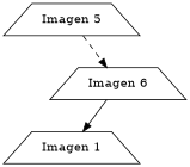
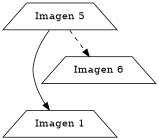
  digraph {
    node [shape=trapezium]
    n1 [label="Imagen 5"]
    n2 [label="Imagen 1"]
    n3 [label="Imagen 6"]
-   n3 -> n2 [style=solid]
+   n1 -> n2 [style=solid]
    n1 -> n3 [style=dashed]
  }
